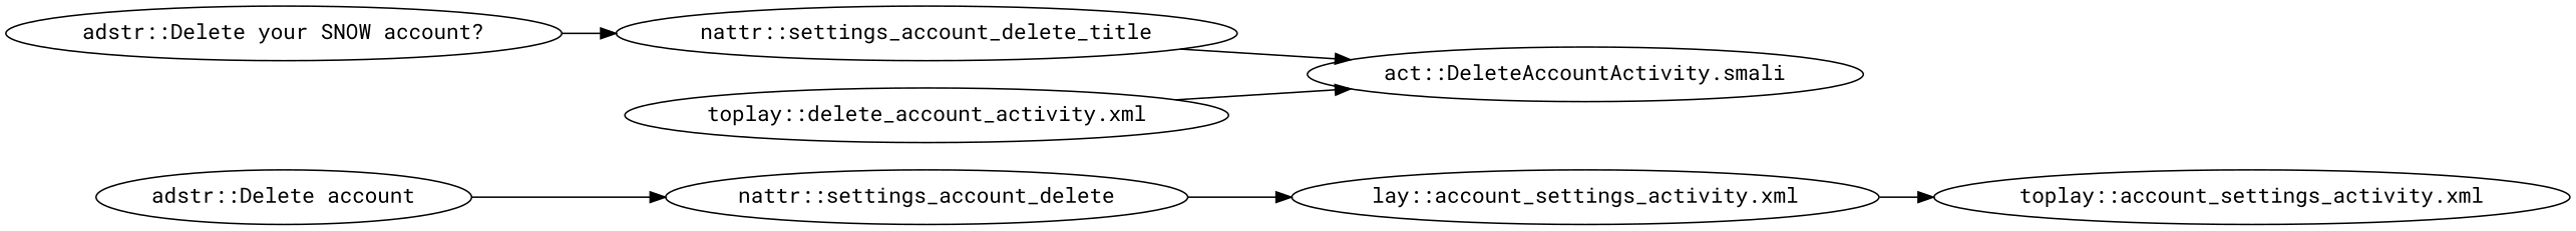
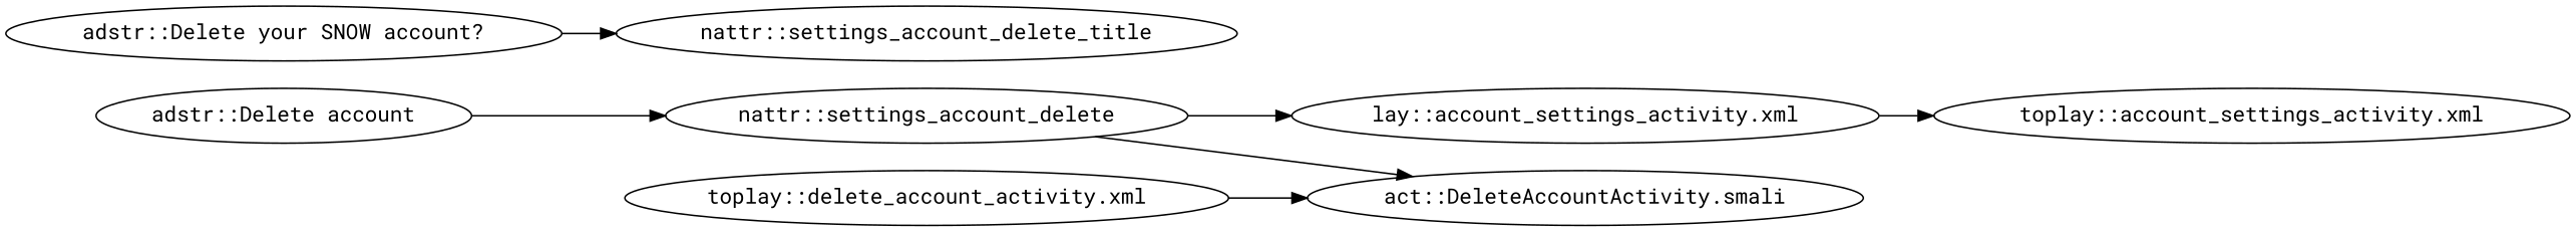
  digraph {
    fontname="Roboto Mono"
    rankdir=LR
    node [fontname="Roboto Mono"]
    edge [fontname="Roboto Mono"]
    "adstr::Delete account"
    "nattr::settings_account_delete"
    "lay::account_settings_activity.xml"
    "act::DeleteAccountActivity.smali"
    "toplay::account_settings_activity.xml"
    "adstr::Delete your SNOW account?"
    "nattr::settings_account_delete_title"
    "toplay::delete_account_activity.xml"
    "adstr::Delete account" -> "nattr::settings_account_delete"
    "nattr::settings_account_delete" -> "lay::account_settings_activity.xml"
-   "nattr::settings_account_delete_title" -> "act::DeleteAccountActivity.smali"
+   "nattr::settings_account_delete" -> "act::DeleteAccountActivity.smali"
    "lay::account_settings_activity.xml" -> "toplay::account_settings_activity.xml"
    "adstr::Delete your SNOW account?" -> "nattr::settings_account_delete_title"
    "toplay::delete_account_activity.xml" -> "act::DeleteAccountActivity.smali"
  }
